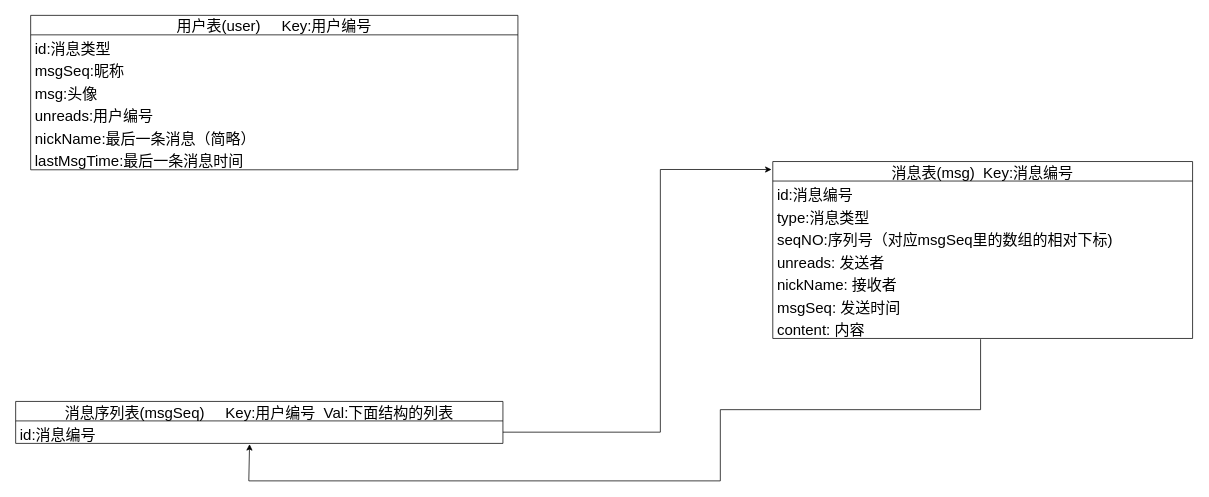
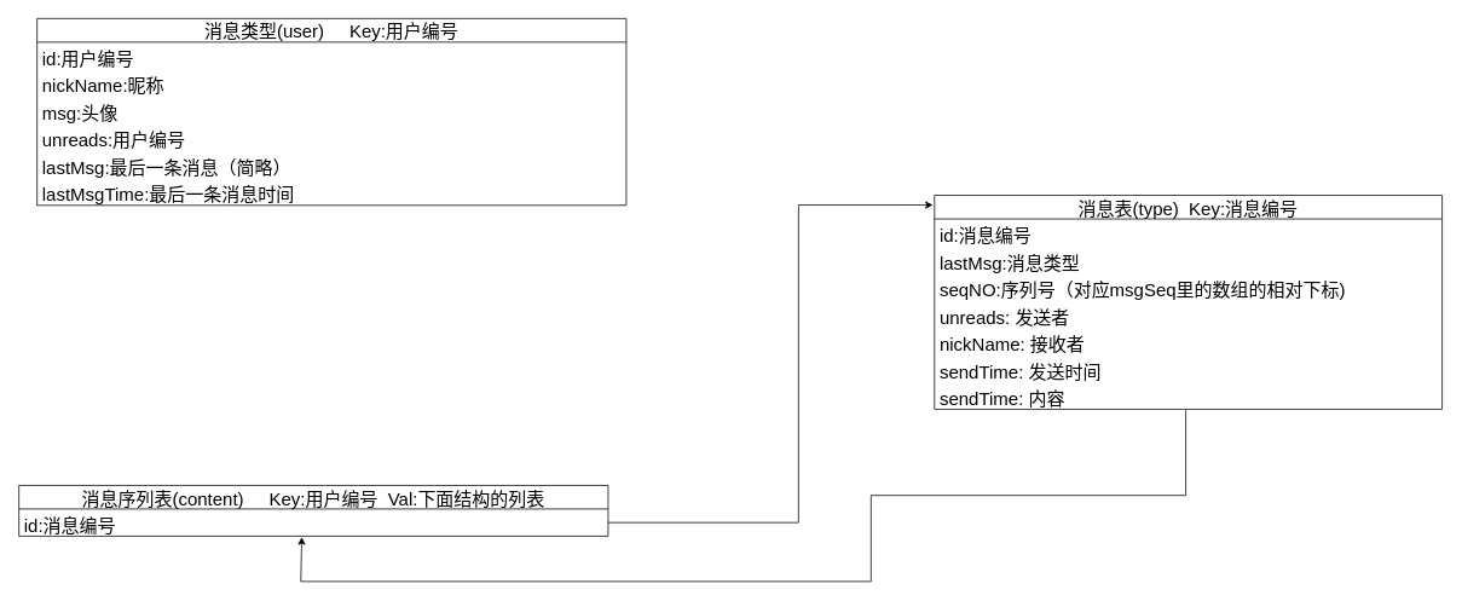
  <mxCell id="0" />
  <mxCell id="1" parent="0" />
  <mxCell id="2" style="edgeStyle=orthogonalEdgeStyle;rounded=0;orthogonalLoop=1;jettySize=auto;html=1;entryX=-0.003;entryY=0.045;entryDx=0;entryDy=0;entryPerimeter=0;fontSize=20;" parent="1" source="5" target="6" edge="1"><mxGeometry relative="1" as="geometry"><Array as="points"><mxPoint x="880" y="576" /><mxPoint x="880" y="226" /></Array></mxGeometry></mxCell>
  <mxCell id="3" style="edgeStyle=orthogonalEdgeStyle;rounded=0;orthogonalLoop=1;jettySize=auto;html=1;entryX=0.48;entryY=1.033;entryDx=0;entryDy=0;entryPerimeter=0;fontSize=20;exitX=0.495;exitY=1.033;exitDx=0;exitDy=0;exitPerimeter=0;" parent="1" source="13" target="5" edge="1"><mxGeometry relative="1" as="geometry"><mxPoint x="330.7" y="620.01" as="targetPoint" /><Array as="points"><mxPoint x="1307" y="546" /><mxPoint x="960" y="546" /><mxPoint x="960" y="641" /><mxPoint x="331" y="641" /></Array></mxGeometry></mxCell>
- <mxCell id="4" value="消息序列表(msgSeq)     Key:用户编号  Val:下面结构的列表" style="swimlane;fontStyle=0;childLayout=stackLayout;horizontal=1;startSize=26;horizontalStack=0;resizeParent=1;resizeParentMax=0;resizeLast=0;collapsible=1;marginBottom=0;align=center;fontSize=20;" parent="1" vertex="1"><mxGeometry x="20" y="535" width="650" height="56" as="geometry" /></mxCell>
+ <mxCell id="4" value="消息序列表(content)     Key:用户编号  Val:下面结构的列表" style="swimlane;fontStyle=0;childLayout=stackLayout;horizontal=1;startSize=26;horizontalStack=0;resizeParent=1;resizeParentMax=0;resizeLast=0;collapsible=1;marginBottom=0;align=center;fontSize=20;" parent="1" vertex="1"><mxGeometry x="20" y="535" width="650" height="56" as="geometry" /></mxCell>
  <mxCell id="5" value="id:消息编号" style="text;strokeColor=none;fillColor=none;spacingLeft=4;spacingRight=4;overflow=hidden;rotatable=0;points=[[0,0.5],[1,0.5]];portConstraint=eastwest;fontSize=20;" parent="4" vertex="1"><mxGeometry y="26" width="650" height="30" as="geometry" /></mxCell>
- <mxCell id="6" value="消息表(msg)  Key:消息编号" style="swimlane;fontStyle=0;childLayout=stackLayout;horizontal=1;startSize=26;horizontalStack=0;resizeParent=1;resizeParentMax=0;resizeLast=0;collapsible=1;marginBottom=0;align=center;fontSize=20;" parent="1" vertex="1"><mxGeometry x="1030" y="215" width="560" height="236" as="geometry" /></mxCell>
+ <mxCell id="6" value="消息表(type)  Key:消息编号" style="swimlane;fontStyle=0;childLayout=stackLayout;horizontal=1;startSize=26;horizontalStack=0;resizeParent=1;resizeParentMax=0;resizeLast=0;collapsible=1;marginBottom=0;align=center;fontSize=20;" parent="1" vertex="1"><mxGeometry x="1030" y="215" width="560" height="236" as="geometry" /></mxCell>
  <mxCell id="7" value="id:消息编号" style="text;strokeColor=none;fillColor=none;spacingLeft=4;spacingRight=4;overflow=hidden;rotatable=0;points=[[0,0.5],[1,0.5]];portConstraint=eastwest;fontSize=20;" parent="6" vertex="1"><mxGeometry y="26" width="560" height="30" as="geometry" /></mxCell>
- <mxCell id="8" value="type:消息类型" style="text;strokeColor=none;fillColor=none;spacingLeft=4;spacingRight=4;overflow=hidden;rotatable=0;points=[[0,0.5],[1,0.5]];portConstraint=eastwest;fontSize=20;" parent="6" vertex="1"><mxGeometry y="56" width="560" height="30" as="geometry" /></mxCell>
+ <mxCell id="8" value="lastMsg:消息类型" style="text;strokeColor=none;fillColor=none;spacingLeft=4;spacingRight=4;overflow=hidden;rotatable=0;points=[[0,0.5],[1,0.5]];portConstraint=eastwest;fontSize=20;" parent="6" vertex="1"><mxGeometry y="56" width="560" height="30" as="geometry" /></mxCell>
  <mxCell id="9" value="seqNO:序列号（对应msgSeq里的数组的相对下标)" style="text;strokeColor=none;fillColor=none;spacingLeft=4;spacingRight=4;overflow=hidden;rotatable=0;points=[[0,0.5],[1,0.5]];portConstraint=eastwest;fontSize=20;" parent="6" vertex="1"><mxGeometry y="86" width="560" height="30" as="geometry" /></mxCell>
  <mxCell id="10" value="unreads: 发送者" style="text;strokeColor=none;fillColor=none;spacingLeft=4;spacingRight=4;overflow=hidden;rotatable=0;points=[[0,0.5],[1,0.5]];portConstraint=eastwest;fontSize=20;" parent="6" vertex="1"><mxGeometry y="116" width="560" height="30" as="geometry" /></mxCell>
  <mxCell id="11" value="nickName: 接收者" style="text;strokeColor=none;fillColor=none;spacingLeft=4;spacingRight=4;overflow=hidden;rotatable=0;points=[[0,0.5],[1,0.5]];portConstraint=eastwest;fontSize=20;" parent="6" vertex="1"><mxGeometry y="146" width="560" height="30" as="geometry" /></mxCell>
- <mxCell id="12" value="msgSeq: 发送时间" style="text;strokeColor=none;fillColor=none;spacingLeft=4;spacingRight=4;overflow=hidden;rotatable=0;points=[[0,0.5],[1,0.5]];portConstraint=eastwest;fontSize=20;" parent="6" vertex="1"><mxGeometry y="176" width="560" height="30" as="geometry" /></mxCell>
- <mxCell id="13" value="content: 内容" style="text;strokeColor=none;fillColor=none;spacingLeft=4;spacingRight=4;overflow=hidden;rotatable=0;points=[[0,0.5],[1,0.5]];portConstraint=eastwest;fontSize=20;" parent="6" vertex="1"><mxGeometry y="206" width="560" height="30" as="geometry" /></mxCell>
- <mxCell id="14" value="用户表(user)     Key:用户编号" style="swimlane;fontStyle=0;childLayout=stackLayout;horizontal=1;startSize=26;horizontalStack=0;resizeParent=1;resizeParentMax=0;resizeLast=0;collapsible=1;marginBottom=0;align=center;fontSize=20;" parent="1" vertex="1"><mxGeometry x="40" y="20" width="650" height="206" as="geometry" /></mxCell>
- <mxCell id="15" value="id:消息类型" style="text;strokeColor=none;fillColor=none;spacingLeft=4;spacingRight=4;overflow=hidden;rotatable=0;points=[[0,0.5],[1,0.5]];portConstraint=eastwest;fontSize=20;" parent="14" vertex="1"><mxGeometry y="26" width="650" height="30" as="geometry" /></mxCell>
- <mxCell id="16" value="msgSeq:昵称" style="text;strokeColor=none;fillColor=none;spacingLeft=4;spacingRight=4;overflow=hidden;rotatable=0;points=[[0,0.5],[1,0.5]];portConstraint=eastwest;fontSize=20;" parent="14" vertex="1"><mxGeometry y="56" width="650" height="30" as="geometry" /></mxCell>
+ <mxCell id="12" value="sendTime: 发送时间" style="text;strokeColor=none;fillColor=none;spacingLeft=4;spacingRight=4;overflow=hidden;rotatable=0;points=[[0,0.5],[1,0.5]];portConstraint=eastwest;fontSize=20;" parent="6" vertex="1"><mxGeometry y="176" width="560" height="30" as="geometry" /></mxCell>
+ <mxCell id="13" value="sendTime: 内容" style="text;strokeColor=none;fillColor=none;spacingLeft=4;spacingRight=4;overflow=hidden;rotatable=0;points=[[0,0.5],[1,0.5]];portConstraint=eastwest;fontSize=20;" parent="6" vertex="1"><mxGeometry y="206" width="560" height="30" as="geometry" /></mxCell>
+ <mxCell id="14" value="消息类型(user)     Key:用户编号" style="swimlane;fontStyle=0;childLayout=stackLayout;horizontal=1;startSize=26;horizontalStack=0;resizeParent=1;resizeParentMax=0;resizeLast=0;collapsible=1;marginBottom=0;align=center;fontSize=20;" parent="1" vertex="1"><mxGeometry x="40" y="20" width="650" height="206" as="geometry" /></mxCell>
+ <mxCell id="15" value="id:用户编号" style="text;strokeColor=none;fillColor=none;spacingLeft=4;spacingRight=4;overflow=hidden;rotatable=0;points=[[0,0.5],[1,0.5]];portConstraint=eastwest;fontSize=20;" parent="14" vertex="1"><mxGeometry y="26" width="650" height="30" as="geometry" /></mxCell>
+ <mxCell id="16" value="nickName:昵称" style="text;strokeColor=none;fillColor=none;spacingLeft=4;spacingRight=4;overflow=hidden;rotatable=0;points=[[0,0.5],[1,0.5]];portConstraint=eastwest;fontSize=20;" parent="14" vertex="1"><mxGeometry y="56" width="650" height="30" as="geometry" /></mxCell>
  <mxCell id="17" value="msg:头像" style="text;strokeColor=none;fillColor=none;spacingLeft=4;spacingRight=4;overflow=hidden;rotatable=0;points=[[0,0.5],[1,0.5]];portConstraint=eastwest;fontSize=20;" parent="14" vertex="1"><mxGeometry y="86" width="650" height="30" as="geometry" /></mxCell>
  <mxCell id="18" value="unreads:用户编号" style="text;strokeColor=none;fillColor=none;spacingLeft=4;spacingRight=4;overflow=hidden;rotatable=0;points=[[0,0.5],[1,0.5]];portConstraint=eastwest;fontSize=20;" parent="14" vertex="1"><mxGeometry y="116" width="650" height="30" as="geometry" /></mxCell>
- <mxCell id="19" value="nickName:最后一条消息（简略）" style="text;strokeColor=none;fillColor=none;spacingLeft=4;spacingRight=4;overflow=hidden;rotatable=0;points=[[0,0.5],[1,0.5]];portConstraint=eastwest;fontSize=20;" vertex="1" parent="14"><mxGeometry y="146" width="650" height="30" as="geometry" /></mxCell>
+ <mxCell id="19" value="lastMsg:最后一条消息（简略）" style="text;strokeColor=none;fillColor=none;spacingLeft=4;spacingRight=4;overflow=hidden;rotatable=0;points=[[0,0.5],[1,0.5]];portConstraint=eastwest;fontSize=20;" vertex="1" parent="14"><mxGeometry y="146" width="650" height="30" as="geometry" /></mxCell>
  <mxCell id="20" value="lastMsgTime:最后一条消息时间" style="text;strokeColor=none;fillColor=none;spacingLeft=4;spacingRight=4;overflow=hidden;rotatable=0;points=[[0,0.5],[1,0.5]];portConstraint=eastwest;fontSize=20;" vertex="1" parent="14"><mxGeometry y="176" width="650" height="30" as="geometry" /></mxCell>
